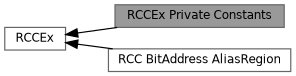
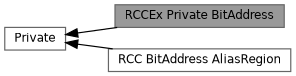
  digraph {
    rankdir=LR
    node [color=grey40 fillcolor=white fontname=Helvetica fontsize=10 shape=box style=filled]
    edge [dir=back fontname=Helvetica fontsize=10 labelfontname=Helvetica labelfontsize=10 shape=plaintext style=solid]
-   n1 [height=0.2 label=RCCEx width=0.4]
-   n2 [color=gray40 fillcolor=grey60 fontcolor=black height=0.2 label="RCCEx Private Constants" width=0.4]
+   n1 [height=0.2 label=Private width=0.4]
+   n2 [color=gray40 fillcolor=grey60 fontcolor=black height=0.2 label="RCCEx Private BitAddress" width=0.4]
    n3 [height=0.2 label="RCC BitAddress AliasRegion" width=0.4]
    n1 -> n2
    n1 -> n3
  }
